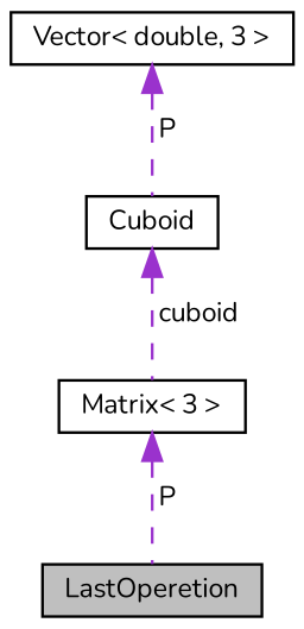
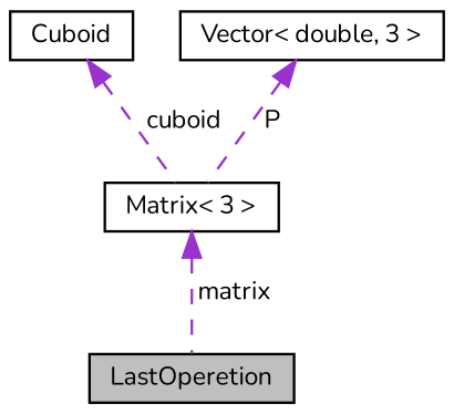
  digraph {
    fontname=Nunito
    node [color=black fillcolor=white fontname=Nunito fontsize=10 shape=record style=filled]
    edge [color=darkorchid3 dir=back fontname=Nunito fontsize=10 labelfontname=Helvetica labelfontsize=10 style=dashed]
    n1 [fillcolor=grey75 fontcolor=black height=0.2 label=LastOperetion width=0.4]
    n2 [height=0.2 label="Matrix\< 3 \>" width=0.4]
    n3 [height=0.2 label=Cuboid width=0.4]
    n4 [height=0.2 label="Vector\< double, 3 \>" width=0.4]
-   n2 -> n1 [label=" P"]
+   n2 -> n1 [label=" matrix"]
    n3 -> n2 [label=" cuboid"]
-   n4 -> n3 [label=" P"]
+   n4 -> n2 [label=" P"]
  }
